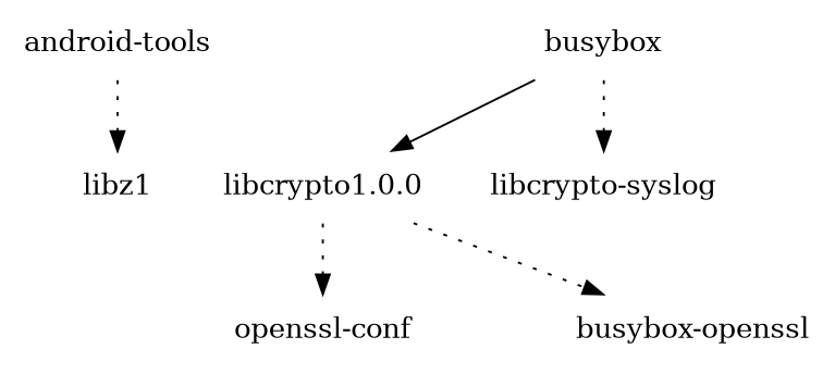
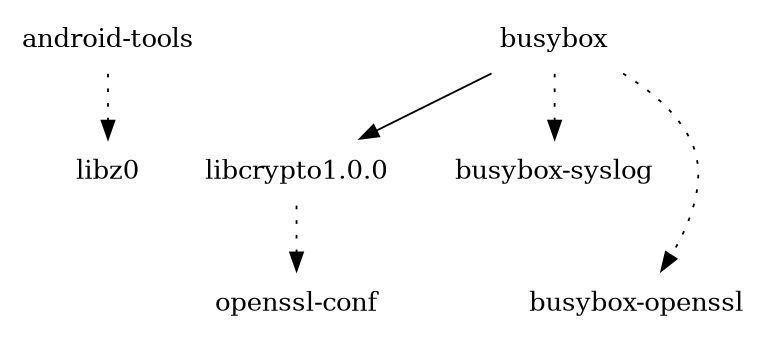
  digraph {
    node [shape=plaintext]
    edge [style=dotted]
    "android-tools"
-   libz1
+   libz1 [label=libz0]
    "libcrypto1.0.0"
    "openssl-conf"
    busybox
-   "busybox-syslog" [label="libcrypto-syslog"]
+   "busybox-syslog"
    n7 [label="busybox-openssl"]
    "android-tools" -> libz1
    "libcrypto1.0.0" -> "openssl-conf"
    busybox -> "libcrypto1.0.0" [style=""]
    busybox -> "busybox-syslog"
-   "libcrypto1.0.0" -> n7
+   busybox -> n7
  }
